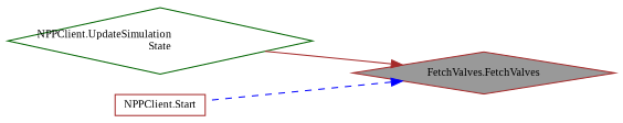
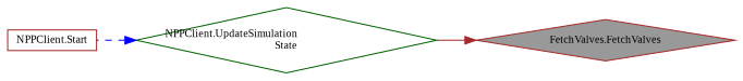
  digraph {
    fontname="Liberation Serif"
    rankdir=RL
    node [color=brown fillcolor=white fontname="Liberation Serif" fontsize=10 shape=diamond style=filled]
    edge [dir=back fontname="Liberation Serif" fontsize=10 labelfontname=Helvetica labelfontsize=10]
    n1 [fillcolor=grey60 fontcolor=black height=0.2 label="FetchValves.FetchValves" width=0.4]
    n2 [color=darkgreen height=0.2 label="NPPClient.UpdateSimulation\lState" width=0.4]
    n3 [height=0.2 label="NPPClient.Start" shape=box width=0.4]
    n1 -> n2 [color=brown style=solid]
-   n1 -> n3 [color=blue style=dashed]
+   n2 -> n3 [color=blue style=dashed]
  }
